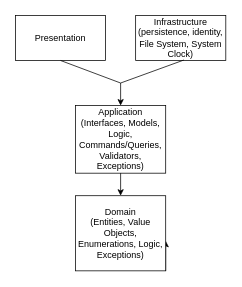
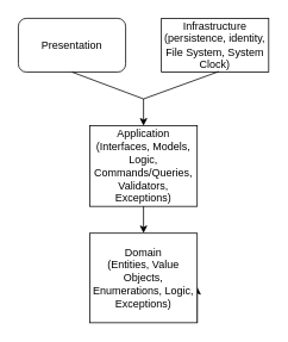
  <mxCell id="0" />
  <mxCell id="1" parent="0" />
- <mxCell id="2" value="Presentation" style="rounded=0;whiteSpace=wrap;html=1;" vertex="1" parent="1"><mxGeometry x="20" y="20" width="120" height="60" as="geometry" /></mxCell>
+ <mxCell id="2" value="Presentation" style="whiteSpace=wrap;html=1;rounded=1;" vertex="1" parent="1"><mxGeometry x="20" y="20" width="120" height="60" as="geometry" /></mxCell>
  <mxCell id="3" value="Infrastructure&lt;br style=&quot;font-size: 8px;&quot;&gt;(persistence, identity, File System, System Clock)" style="rounded=0;whiteSpace=wrap;html=1;" vertex="1" parent="1"><mxGeometry x="180" y="20" width="120" height="60" as="geometry" /></mxCell>
  <mxCell id="4" style="edgeStyle=orthogonalEdgeStyle;rounded=0;orthogonalLoop=1;jettySize=auto;html=1;exitX=0.5;exitY=1;exitDx=0;exitDy=0;fontSize=12;" edge="1" parent="1" source="5"><mxGeometry relative="1" as="geometry"><mxPoint x="160.034" y="200.069" as="targetPoint" /></mxGeometry></mxCell>
  <mxCell id="5" value="Application&lt;br&gt;(Interfaces, Models, Logic, Commands/Queries, Validators, Exceptions)" style="rounded=0;whiteSpace=wrap;html=1;" vertex="1" parent="1"><mxGeometry x="100" y="140" width="120" height="90" as="geometry" /></mxCell>
  <mxCell id="6" style="edgeStyle=orthogonalEdgeStyle;rounded=0;orthogonalLoop=1;jettySize=auto;html=1;exitX=1;exitY=1;exitDx=0;exitDy=0;fontSize=12;" edge="1" parent="1" source="7"><mxGeometry relative="1" as="geometry"><mxPoint x="220.034" y="320.069" as="targetPoint" /></mxGeometry></mxCell>
  <mxCell id="7" value="Domain&lt;br&gt;(Entities, Value Objects, Enumerations, Logic, Exceptions)" style="rounded=0;whiteSpace=wrap;html=1;" vertex="1" parent="1"><mxGeometry x="100" y="260" width="120" height="100" as="geometry" /></mxCell>
  <mxCell id="8" value="" style="endArrow=classic;html=1;rounded=0;exitX=0.5;exitY=1;exitDx=0;exitDy=0;entryX=0.5;entryY=0;entryDx=0;entryDy=0;" edge="1" parent="1" source="2" target="5"><mxGeometry width="50" height="50" relative="1" as="geometry"><mxPoint x="180" y="170" as="sourcePoint" /><mxPoint x="230" y="120" as="targetPoint" /><Array as="points"><mxPoint x="160" y="110" /></Array></mxGeometry></mxCell>
  <mxCell id="9" value="" style="endArrow=none;html=1;rounded=0;entryX=0.535;entryY=0.99;entryDx=0;entryDy=0;entryPerimeter=0;" edge="1" parent="1" target="3"><mxGeometry width="50" height="50" relative="1" as="geometry"><mxPoint x="160" y="110" as="sourcePoint" /><mxPoint x="210" y="60" as="targetPoint" /><Array as="points" /></mxGeometry></mxCell>
  <mxCell id="10" value="" style="endArrow=classic;html=1;rounded=0;entryX=0.5;entryY=0;entryDx=0;entryDy=0;exitX=0.5;exitY=1;exitDx=0;exitDy=0;" edge="1" parent="1" source="5" target="7"><mxGeometry width="50" height="50" relative="1" as="geometry"><mxPoint x="140" y="260" as="sourcePoint" /><mxPoint x="190" y="210" as="targetPoint" /></mxGeometry></mxCell>
